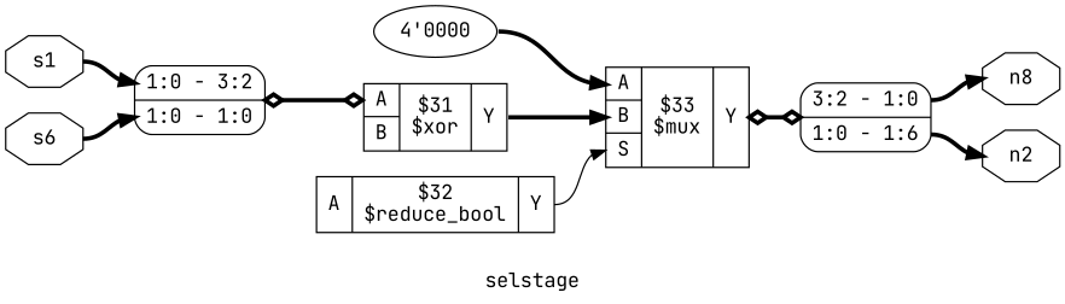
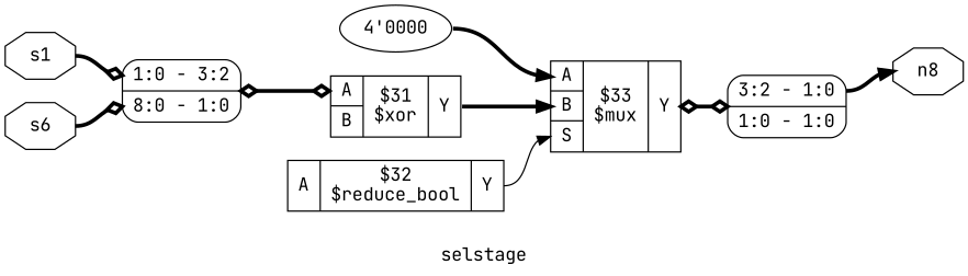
  digraph {
    fontname="JetBrains Mono"
    label=selstage
    rankdir=LR
    remincross=true
    node [color=black fontcolor=black fontname="JetBrains Mono" shape=record]
    edge [color=black fontcolor=black fontname="JetBrains Mono" headport=w style="setlinewidth(3)" tailport=e]
-   n1 [label=n2 shape=octagon]
    n2 [label=n8 shape=octagon]
    n3 [label=s6 shape=octagon]
-   n4 [label="<s1> 1:0 - 3:2 |<s0> 1:0 - 1:0 " style=rounded]
+   n4 [label="<s1> 1:0 - 3:2 |<s0> 8:0 - 1:0 " style=rounded]
    n5 [label="{{<p8> A|<p11> B}|$31\n$xor|{<p9> Y}}" color="" fontcolor=""]
    n6 [label=s1 shape=octagon]
    n7 [label="{{<p8> A}|$32\n$reduce_bool|{<p9> Y}}" color="" fontcolor=""]
    n8 [label="{{<p8> A|<p11> B|<p12> S}|$33\n$mux|{<p9> Y}}" color="" fontcolor=""]
-   n9 [label="<s1> 3:2 - 1:0 |<s0> 1:0 - 1:6 " style=rounded]
+   n9 [label="<s1> 3:2 - 1:0 |<s0> 1:0 - 1:0 " style=rounded]
    n10 [label="4'0000" color="" fontcolor="" shape=""]
-   n3 -> n4 [headport="s0:w"]
+   n3 -> n4 [headport="s0:w" arrowhead=odiamond]
    n4 -> n5 [arrowhead=odiamond arrowtail=odiamond dir=both headport="p8:w"]
    n5 -> n8 [headport="p11:w" tailport="p9:e"]
-   n6 -> n4 [headport="s1:w"]
+   n6 -> n4 [headport="s1:w" arrowhead=odiamond]
    n7 -> n8 [headport="p12:w" tailport="p9:e" style=""]
    n8 -> n9 [arrowhead=odiamond arrowtail=odiamond dir=both tailport="p9:e"]
-   n9 -> n1 [tailport="s0:e"]
    n9 -> n2 [tailport="s1:e"]
    n10 -> n8 [headport="p8:w"]
  }
